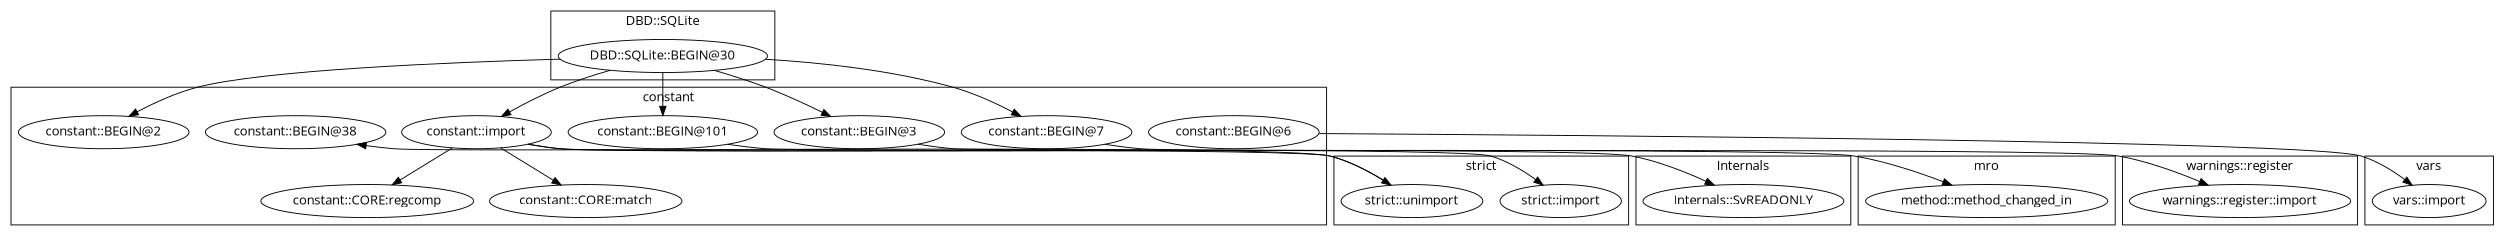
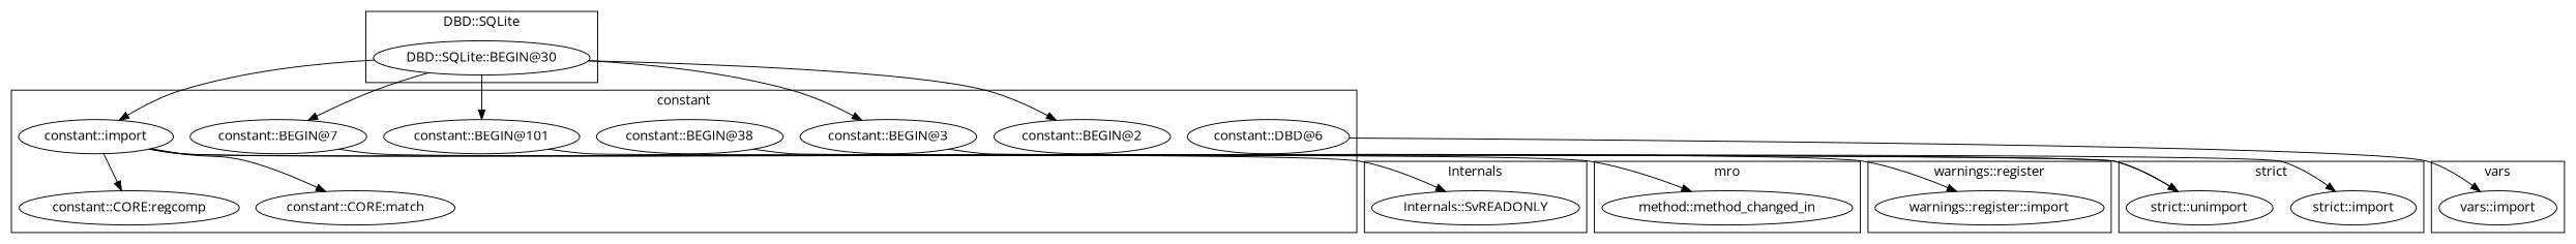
  digraph {
    fontname="Open Sans"
    node [fontname="Open Sans"]
    edge [fontname="Open Sans"]
    "vars::import"
    "Internals::SvREADONLY"
    "strict::import"
    "strict::unimport"
    "DBD::SQLite::BEGIN@30"
    "constant::import"
    n7 [label="constant::BEGIN@7"]
    "constant::BEGIN@3"
    "constant::BEGIN@38"
    "constant::CORE:regcomp"
    "constant::BEGIN@101"
    "constant::BEGIN@2"
-   "constant::BEGIN@6"
+   "constant::BEGIN@6" [label="constant::DBD@6"]
    "constant::CORE:match"
    "warnings::register::import"
    n16 [label="method::method_changed_in"]
    subgraph cluster_1 {
      label=vars
      "vars::import"
    }
    subgraph cluster_2 {
      label=Internals
      "Internals::SvREADONLY"
    }
    subgraph cluster_3 {
      label="strict"
      "strict::import"
      "strict::unimport"
    }
    subgraph cluster_4 {
      label="DBD::SQLite"
      "DBD::SQLite::BEGIN@30"
    }
    subgraph cluster_5 {
      label=constant
      "constant::import"
      n7
      "constant::BEGIN@3"
      "constant::BEGIN@38"
      "constant::CORE:regcomp"
      "constant::BEGIN@101"
      "constant::BEGIN@2"
      "constant::BEGIN@6"
      "constant::CORE:match"
    }
    subgraph cluster_6 {
      label="warnings::register"
      "warnings::register::import"
    }
    subgraph cluster_7 {
      label=mro
      n16
    }
    "DBD::SQLite::BEGIN@30" -> "constant::import"
    "DBD::SQLite::BEGIN@30" -> n7
    "DBD::SQLite::BEGIN@30" -> "constant::BEGIN@3"
    "DBD::SQLite::BEGIN@30" -> "constant::BEGIN@101"
    "DBD::SQLite::BEGIN@30" -> "constant::BEGIN@2"
    "constant::import" -> "Internals::SvREADONLY"
    "constant::import" -> "constant::CORE:regcomp"
    "constant::import" -> "constant::CORE:match"
    "constant::import" -> n16
    n7 -> "warnings::register::import"
    "constant::BEGIN@3" -> "strict::import"
-   "strict::unimport" -> "constant::BEGIN@38"
+   "constant::BEGIN@38" -> "strict::unimport"
    "constant::BEGIN@101" -> "strict::unimport"
    "constant::BEGIN@6" -> "vars::import"
  }
